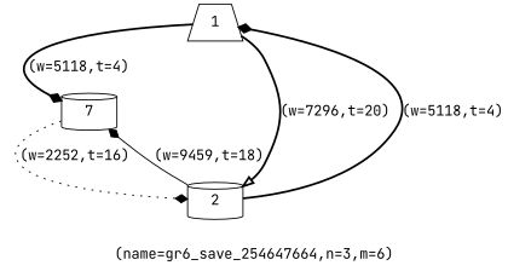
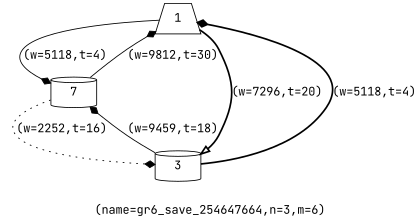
  digraph {
    fontname="JetBrains Mono"
    label="(name=gr6_save_254647664,n=3,m=6)"
    node [fontname="JetBrains Mono" shape=cylinder]
    edge [arrowhead=diamond fontname="JetBrains Mono" style=solid]
    n1 [label=1 shape=trapezium]
    n2 [label=7]
-   n3 [label=2]
-   n1 -> n2 [label="(w=5118,t=4)" style=bold]
+   n3 [label=3]
+   n1 -> n2 [label="(w=5118,t=4)"]
    n1 -> n3 [arrowhead=onormal label="(w=7296,t=20)" style=bold]
+   n2 -> n1 [label="(w=9812,t=30)"]
    n2 -> n3 [label="(w=2252,t=16)" style=dotted]
    n3 -> n1 [label="(w=5118,t=4)" style=bold]
    n3 -> n2 [label="(w=9459,t=18)"]
  }
